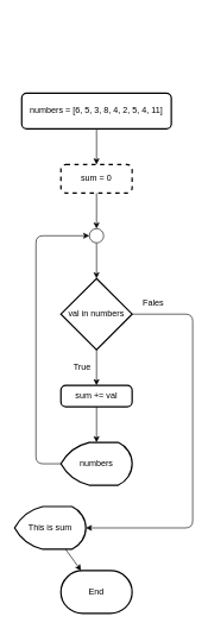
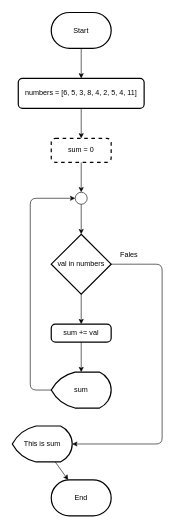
  <mxCell id="0" />
  <mxCell id="1" parent="0" />
- <mxCell id="2" value="True" style="text;html=1;strokeColor=none;fillColor=none;align=center;verticalAlign=middle;whiteSpace=wrap;rounded=0;labelBackgroundColor=none;" vertex="1" parent="1"><mxGeometry x="85" y="500" width="60" height="30" as="geometry" /></mxCell>
  <mxCell id="3" value="Fales" style="text;html=1;strokeColor=none;fillColor=none;align=center;verticalAlign=middle;whiteSpace=wrap;rounded=0;labelBackgroundColor=none;" vertex="1" parent="1"><mxGeometry x="185" y="410" width="60" height="30" as="geometry" /></mxCell>
  <mxCell id="4" value="" style="edgeStyle=none;html=1;labelBackgroundColor=none;" edge="1" parent="1" source="5" target="14"><mxGeometry relative="1" as="geometry" /></mxCell>
  <mxCell id="5" value="" style="ellipse;whiteSpace=wrap;html=1;aspect=fixed;labelBackgroundColor=none;" vertex="1" parent="1"><mxGeometry x="125" y="320" width="20" height="20" as="geometry" /></mxCell>
+ <mxCell id="6" value="" style="edgeStyle=none;html=1;labelBackgroundColor=none;" edge="1" parent="1" source="7" target="9"><mxGeometry relative="1" as="geometry" /></mxCell>
+ <mxCell id="7" value="Start" style="strokeWidth=2;html=1;shape=mxgraph.flowchart.terminator;whiteSpace=wrap;labelBackgroundColor=none;" vertex="1" parent="1"><mxGeometry x="85" y="20" width="100" height="60" as="geometry" /></mxCell>
  <mxCell id="8" value="" style="edgeStyle=none;html=1;labelBackgroundColor=none;" edge="1" parent="1" source="9" target="11"><mxGeometry relative="1" as="geometry" /></mxCell>
  <mxCell id="9" value="numbers = [6, 5, 3, 8, 4, 2, 5, 4, 11]" style="rounded=1;whiteSpace=wrap;html=1;absoluteArcSize=1;arcSize=14;strokeWidth=2;labelBackgroundColor=none;" vertex="1" parent="1"><mxGeometry x="30" y="130" width="210" height="50" as="geometry" /></mxCell>
  <mxCell id="10" value="" style="edgeStyle=none;html=1;labelBackgroundColor=none;" edge="1" parent="1" source="11" target="5"><mxGeometry relative="1" as="geometry" /></mxCell>
  <mxCell id="11" value="sum = 0" style="rounded=1;whiteSpace=wrap;html=1;absoluteArcSize=1;arcSize=14;strokeWidth=2;labelBackgroundColor=none;dashed=1;" vertex="1" parent="1"><mxGeometry x="85" y="230" width="100" height="40" as="geometry" /></mxCell>
  <mxCell id="12" value="" style="edgeStyle=none;html=1;labelBackgroundColor=none;" edge="1" parent="1" source="14" target="16"><mxGeometry relative="1" as="geometry" /></mxCell>
  <mxCell id="13" style="edgeStyle=none;html=1;entryX=1;entryY=0.5;entryDx=0;entryDy=0;entryPerimeter=0;labelBackgroundColor=none;" edge="1" parent="1" source="14" target="20"><mxGeometry relative="1" as="geometry"><Array as="points"><mxPoint x="270" y="440" /><mxPoint x="270" y="740" /></Array></mxGeometry></mxCell>
  <mxCell id="14" value="val in numbers" style="strokeWidth=2;html=1;shape=mxgraph.flowchart.decision;whiteSpace=wrap;labelBackgroundColor=none;" vertex="1" parent="1"><mxGeometry x="85" y="390" width="100" height="100" as="geometry" /></mxCell>
  <mxCell id="15" value="" style="edgeStyle=none;html=1;labelBackgroundColor=none;" edge="1" parent="1" source="16" target="18"><mxGeometry relative="1" as="geometry" /></mxCell>
  <mxCell id="16" value="sum += val" style="rounded=1;whiteSpace=wrap;html=1;absoluteArcSize=1;arcSize=14;strokeWidth=2;labelBackgroundColor=none;" vertex="1" parent="1"><mxGeometry x="85" y="540" width="100" height="30" as="geometry" /></mxCell>
  <mxCell id="17" style="edgeStyle=none;html=1;entryX=0;entryY=0.5;entryDx=0;entryDy=0;labelBackgroundColor=none;" edge="1" parent="1" source="18" target="5"><mxGeometry relative="1" as="geometry"><Array as="points"><mxPoint x="50" y="650" /><mxPoint x="50" y="330" /></Array></mxGeometry></mxCell>
- <mxCell id="18" value="numbers" style="strokeWidth=2;html=1;shape=mxgraph.flowchart.display;whiteSpace=wrap;labelBackgroundColor=none;" vertex="1" parent="1"><mxGeometry x="85" y="620" width="100" height="60" as="geometry" /></mxCell>
+ <mxCell id="18" value="sum" style="strokeWidth=2;html=1;shape=mxgraph.flowchart.display;whiteSpace=wrap;labelBackgroundColor=none;" vertex="1" parent="1"><mxGeometry x="85" y="620" width="100" height="60" as="geometry" /></mxCell>
  <mxCell id="19" value="" style="edgeStyle=none;html=1;labelBackgroundColor=none;" edge="1" parent="1" source="20" target="21"><mxGeometry relative="1" as="geometry" /></mxCell>
  <mxCell id="20" value="This is sum" style="strokeWidth=2;html=1;shape=mxgraph.flowchart.display;whiteSpace=wrap;labelBackgroundColor=none;" vertex="1" parent="1"><mxGeometry x="20" y="710" width="100" height="60" as="geometry" /></mxCell>
  <mxCell id="21" value="End" style="strokeWidth=2;html=1;shape=mxgraph.flowchart.terminator;whiteSpace=wrap;labelBackgroundColor=none;" vertex="1" parent="1"><mxGeometry x="85" y="800" width="100" height="60" as="geometry" /></mxCell>
